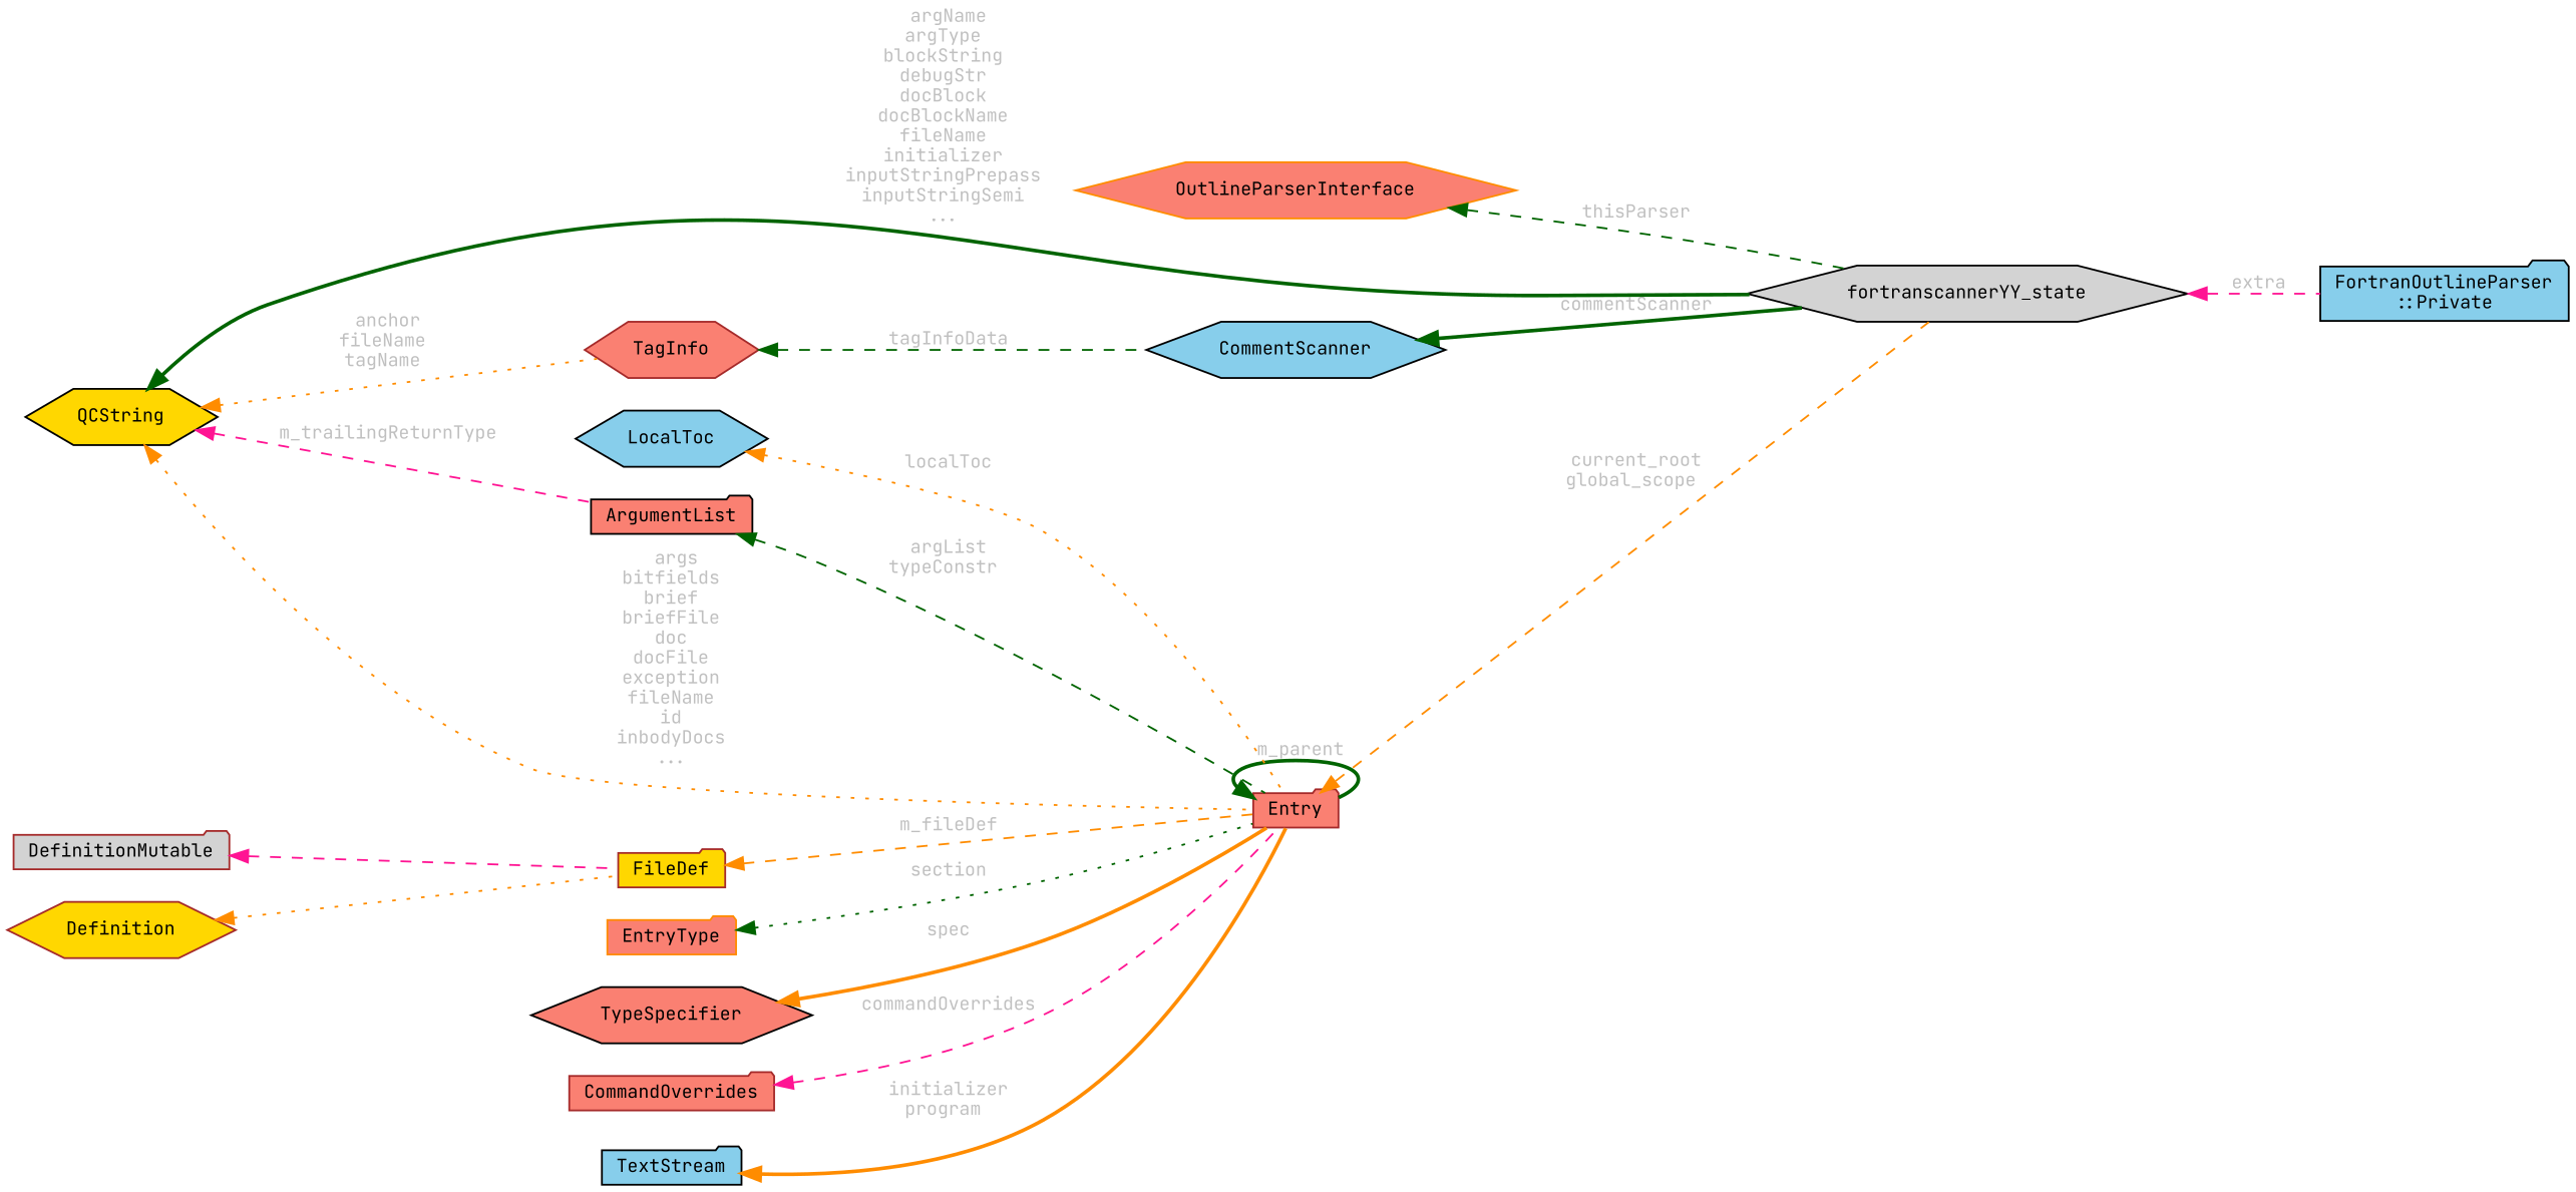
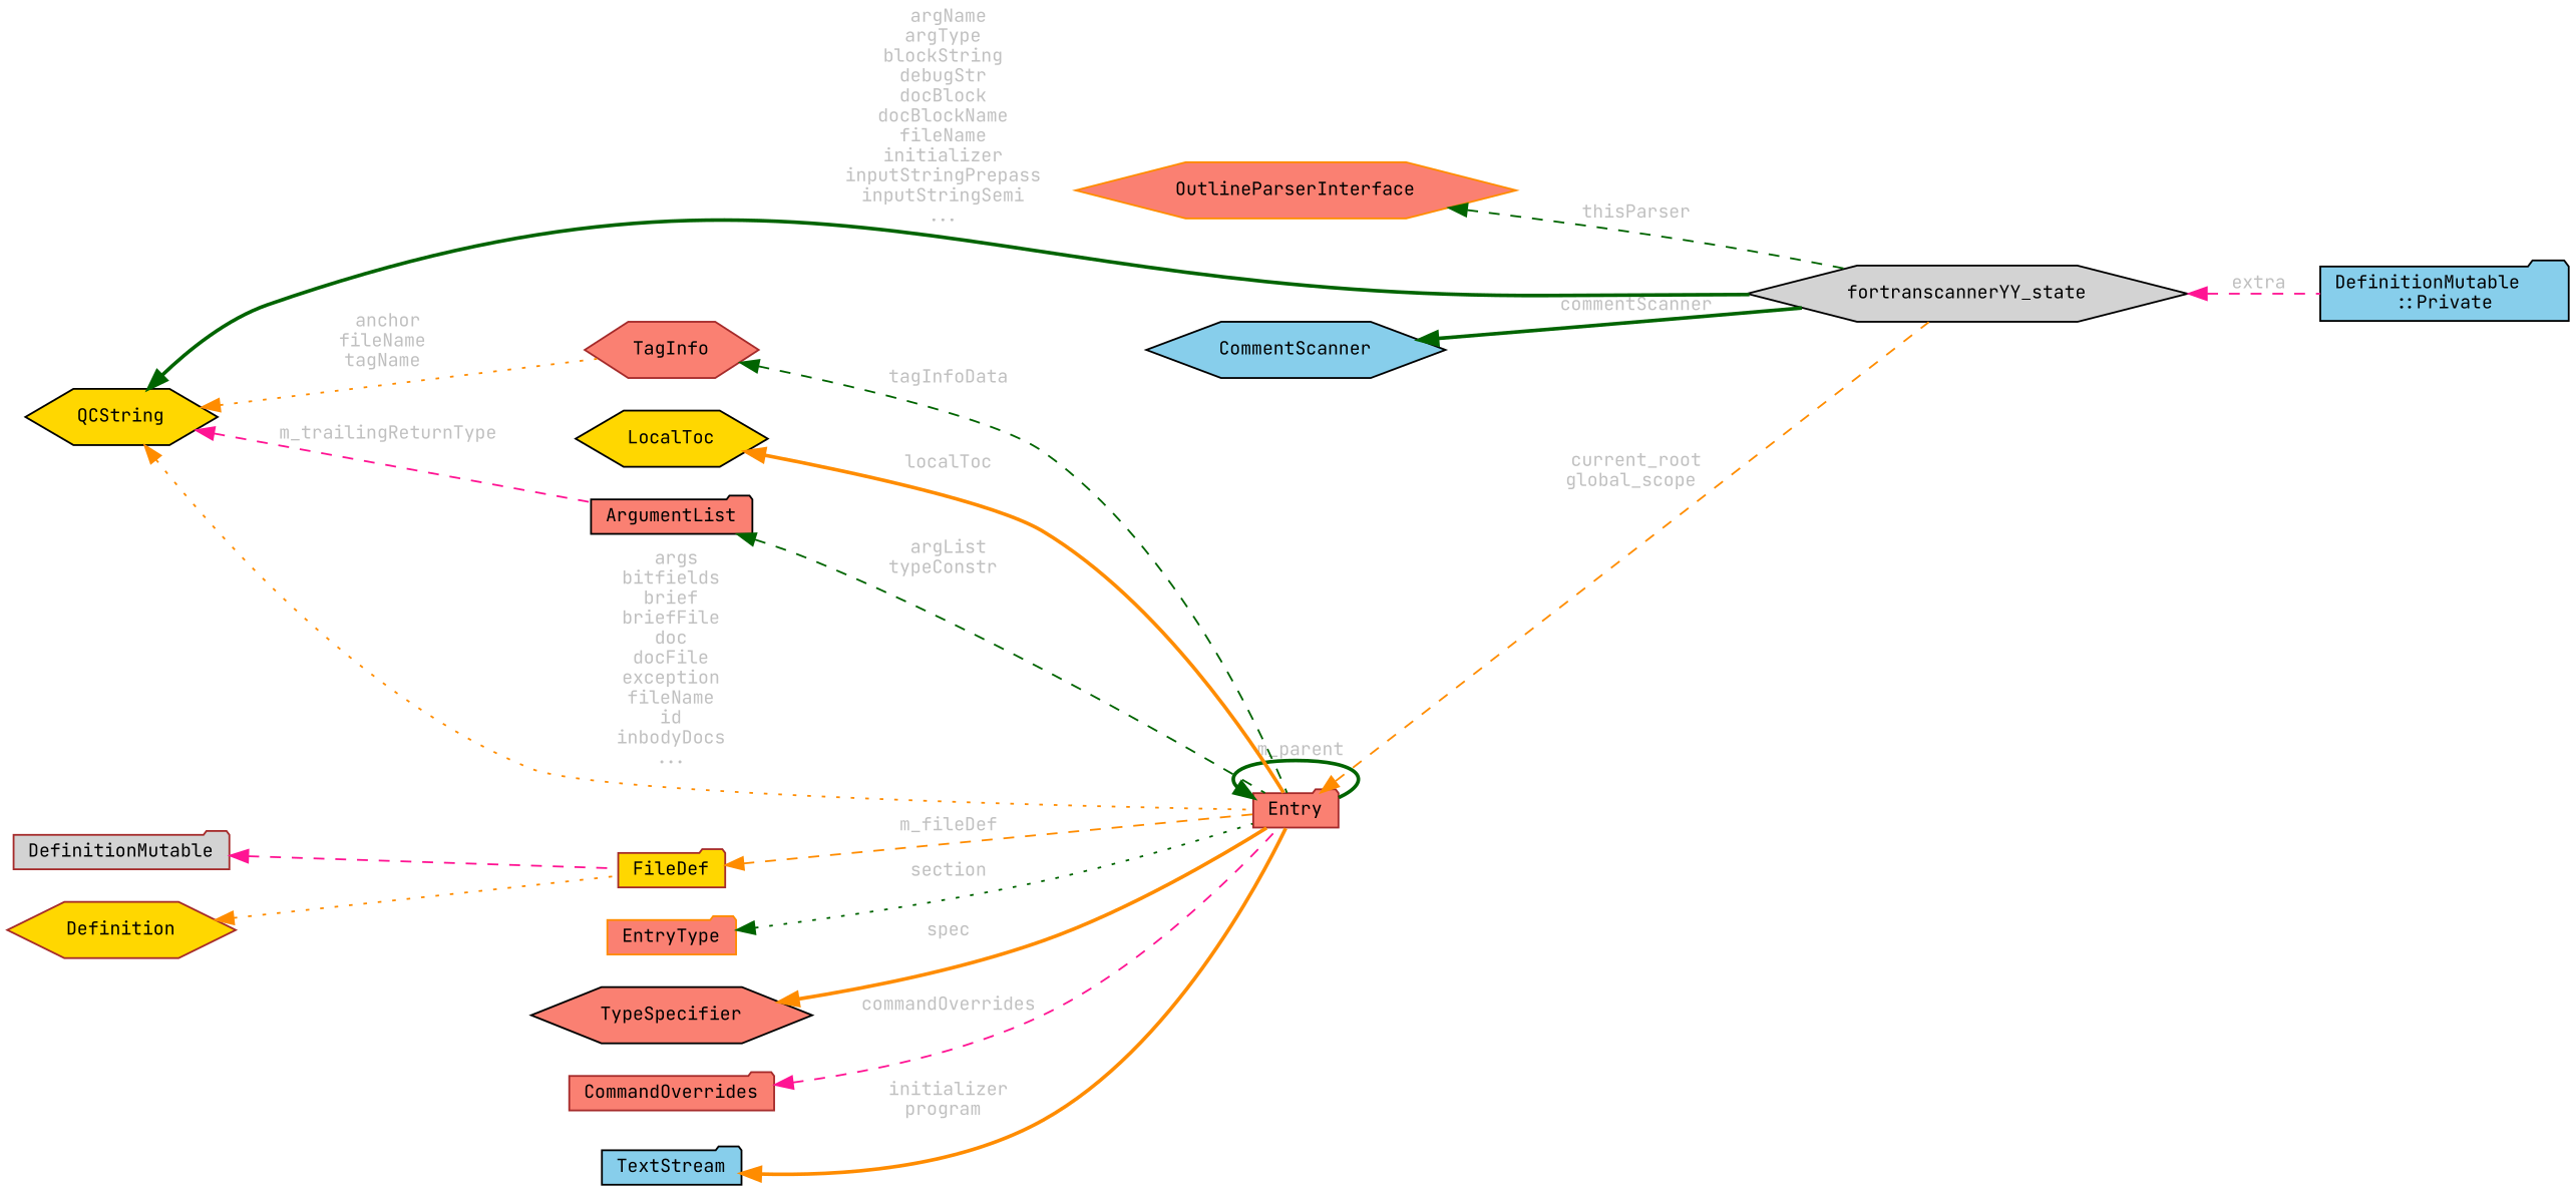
  digraph {
    fontname="JetBrains Mono"
    rankdir=LR
    node [color=black fillcolor=salmon fontname="JetBrains Mono" fontsize=10 shape=folder style=filled]
    edge [color=darkorange dir=back fontcolor=grey fontname="JetBrains Mono" fontsize=10 labelfontname=Helvetica labelfontsize=10 style=dashed]
-   n1 [fillcolor=skyblue fontcolor=black height=0.2 label="FortranOutlineParser\l::Private" width=0.4]
+   n1 [fillcolor=skyblue fontcolor=black height=0.2 label="DefinitionMutable\l::Private" width=0.4]
    n2 [fillcolor=lightgrey height=0.2 label=fortranscannerYY_state shape=hexagon width=0.4]
    n3 [color=darkorange height=0.2 label=OutlineParserInterface shape=hexagon width=0.4]
    n4 [fillcolor=skyblue height=0.2 label=CommentScanner shape=hexagon width=0.4]
    n5 [fillcolor=gold height=0.2 label=QCString shape=hexagon width=0.4]
    n6 [color=brown height=0.2 label=Entry width=0.4]
    n7 [color=brown height=0.2 label=TagInfo shape=hexagon width=0.4]
    n8 [height=0.2 label=ArgumentList width=0.4]
    n9 [color=darkorange height=0.2 label=EntryType width=0.4]
    n10 [height=0.2 label=TypeSpecifier shape=hexagon width=0.4]
    n11 [color=brown height=0.2 label=CommandOverrides width=0.4]
    n12 [fillcolor=skyblue height=0.2 label=TextStream width=0.4]
-   n13 [fillcolor=skyblue height=0.2 label=LocalToc shape=hexagon width=0.4]
+   n13 [fillcolor=gold height=0.2 label=LocalToc shape=hexagon width=0.4]
    n14 [color=brown fillcolor=gold height=0.2 label=FileDef width=0.4]
    n15 [color=brown fillcolor=lightgrey height=0.2 label=DefinitionMutable width=0.4]
    n16 [color=brown fillcolor=gold height=0.2 label=Definition shape=hexagon width=0.4]
    n2 -> n1 [color=deeppink label=" extra"]
    n3 -> n2 [color=darkgreen label=" thisParser"]
    n4 -> n2 [color=darkgreen label=" commentScanner" style=bold]
    n5 -> n2 [color=darkgreen label=" argName\nargType\nblockString\ndebugStr\ndocBlock\ndocBlockName\nfileName\ninitializer\ninputStringPrepass\ninputStringSemi\n..." style=bold]
    n5 -> n6 [label=" args\nbitfields\nbrief\nbriefFile\ndoc\ndocFile\nexception\nfileName\nid\ninbodyDocs\n..." style=dotted]
    n5 -> n7 [label=" anchor\nfileName\ntagName" style=dotted]
    n5 -> n8 [color=deeppink label=" m_trailingReturnType"]
    n6 -> n2 [label=" current_root\nglobal_scope"]
    n6 -> n6 [color=darkgreen label=" m_parent" style=bold]
-   n7 -> n4 [color=darkgreen label=" tagInfoData"]
+   n7 -> n6 [color=darkgreen label=" tagInfoData"]
    n8 -> n6 [color=darkgreen label=" argList\ntypeConstr"]
    n9 -> n6 [color=darkgreen label=" section" style=dotted]
    n10 -> n6 [label=" spec" style=bold]
    n11 -> n6 [color=deeppink label=" commandOverrides"]
    n12 -> n6 [label=" initializer\nprogram" style=bold]
-   n13 -> n6 [label=" localToc" style=dotted]
+   n13 -> n6 [label=" localToc" style=bold]
    n14 -> n6 [label=" m_fileDef"]
    n15 -> n14 [color=deeppink fontcolor=""]
    n16 -> n14 [style=dotted fontcolor=""]
  }
